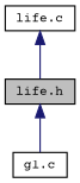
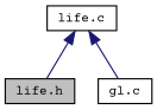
  digraph {
    fontname="Courier Prime"
    node [color=black fillcolor=white fontname="Courier Prime" fontsize=10 shape=record style=filled]
    edge [color=midnightblue dir=back fontname="Courier Prime" fontsize=10 labelfontname=Helvetica labelfontsize=10 style=solid]
    n1 [fillcolor=grey75 fontcolor=black height=0.2 label="life.h" width=0.4]
    n2 [height=0.2 label="gl.c" width=0.4]
    n3 [height=0.2 label="life.c" width=0.4]
-   n1 -> n2
+   n3 -> n2
    n3 -> n1
  }
